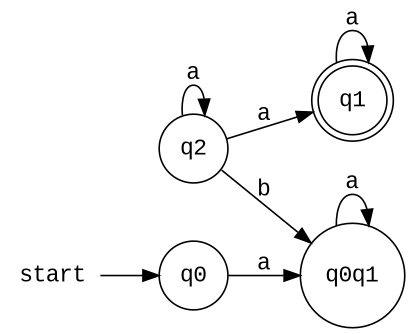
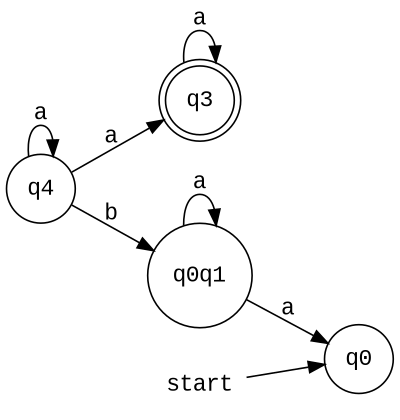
  digraph {
    fontname="Liberation Mono"
    rankdir=LR
    node [fontname="Liberation Mono" shape=circle]
    edge [fontname="Liberation Mono"]
-   q3 [shape=doublecircle label=q1]
+   q3 [shape=doublecircle]
    start [shape=none]
    q0
    q0q1
-   q2
+   q2 [label=q4]
    q3 -> q3 [label=a]
    start -> q0
-   q0 -> q0q1 [label=a]
+   q0q1 -> q0 [label=a]
    q0q1 -> q0q1 [label=a]
    q2 -> q3 [label=a]
    q2 -> q0q1 [label=b]
    q2 -> q2 [label=a]
  }
